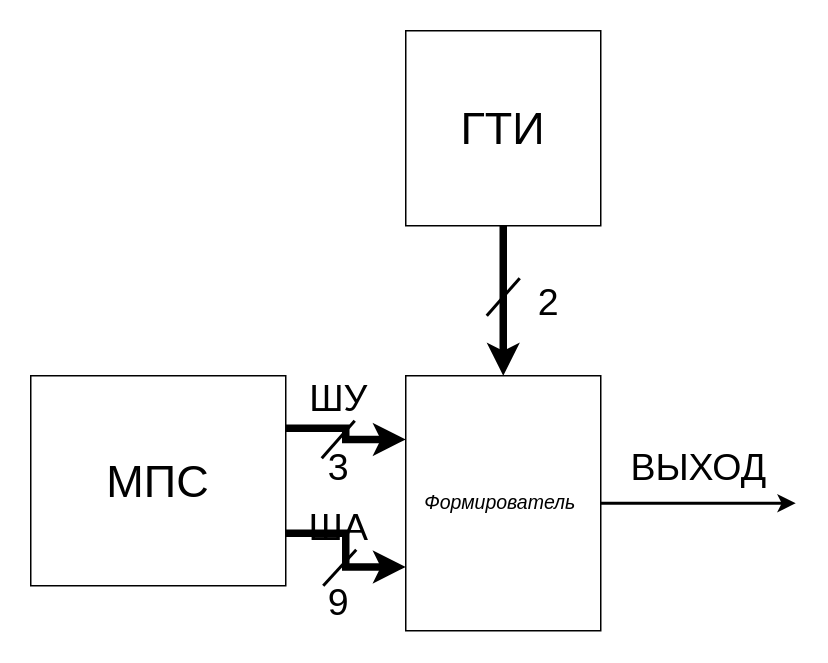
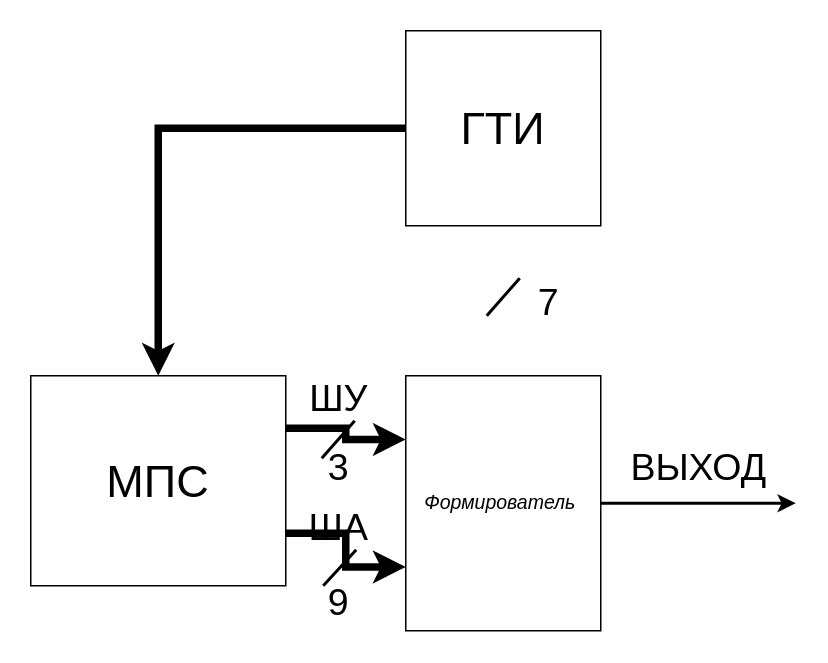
  <mxCell id="0" />
  <mxCell id="1" parent="0" />
  <mxCell id="2" style="edgeStyle=orthogonalEdgeStyle;rounded=0;orthogonalLoop=1;jettySize=auto;html=1;exitX=1;exitY=0.25;exitDx=0;exitDy=0;entryX=0;entryY=0.25;entryDx=0;entryDy=0;strokeWidth=5;" edge="1" parent="1" source="4" target="8"><mxGeometry relative="1" as="geometry" /></mxCell>
  <mxCell id="3" style="edgeStyle=orthogonalEdgeStyle;rounded=0;orthogonalLoop=1;jettySize=auto;html=1;exitX=1;exitY=0.75;exitDx=0;exitDy=0;entryX=0;entryY=0.75;entryDx=0;entryDy=0;strokeWidth=5;" edge="1" parent="1" source="4" target="8"><mxGeometry relative="1" as="geometry" /></mxCell>
  <mxCell id="4" value="&lt;font style=&quot;font-size: 30px&quot;&gt;МПС&lt;/font&gt;" style="rounded=0;whiteSpace=wrap;html=1;" vertex="1" parent="1"><mxGeometry x="20" y="250" width="170" height="140" as="geometry" /></mxCell>
- <mxCell id="5" style="edgeStyle=orthogonalEdgeStyle;rounded=0;orthogonalLoop=1;jettySize=auto;html=1;entryX=0.5;entryY=0;entryDx=0;entryDy=0;strokeWidth=5;" edge="1" parent="1" source="6" target="8"><mxGeometry relative="1" as="geometry" /></mxCell>
+ <mxCell id="5" style="edgeStyle=orthogonalEdgeStyle;rounded=0;orthogonalLoop=1;jettySize=auto;html=1;strokeWidth=5;" edge="1" parent="1" source="6" target="4"><mxGeometry relative="1" as="geometry" /></mxCell>
  <mxCell id="6" value="&lt;font style=&quot;font-size: 30px&quot;&gt;ГТИ&lt;/font&gt;" style="rounded=0;whiteSpace=wrap;html=1;" vertex="1" parent="1"><mxGeometry x="270" y="20" width="130" height="130" as="geometry" /></mxCell>
  <mxCell id="7" style="edgeStyle=orthogonalEdgeStyle;rounded=0;orthogonalLoop=1;jettySize=auto;html=1;strokeWidth=2;" edge="1" parent="1" source="8"><mxGeometry relative="1" as="geometry"><mxPoint x="530" y="335" as="targetPoint" /></mxGeometry></mxCell>
  <mxCell id="8" value="&lt;span style=&quot;line-height: 110%&quot;&gt;&lt;i&gt;&lt;font size=&quot;1&quot;&gt;&lt;span style=&quot;font-size: 13px&quot;&gt;Формирователь&amp;nbsp;&lt;/span&gt;&lt;/font&gt;&lt;/i&gt;&lt;/span&gt;" style="rounded=0;whiteSpace=wrap;html=1;" vertex="1" parent="1"><mxGeometry x="270" y="250" width="130" height="170" as="geometry" /></mxCell>
  <mxCell id="9" value="&lt;font style=&quot;font-size: 25px&quot;&gt;ШУ&lt;/font&gt;" style="text;html=1;align=center;verticalAlign=middle;resizable=0;points=[];autosize=1;" vertex="1" parent="1"><mxGeometry x="200" y="253.5" width="50" height="20" as="geometry" /></mxCell>
  <mxCell id="10" value="&lt;font style=&quot;font-size: 25px&quot;&gt;ША&lt;/font&gt;" style="text;html=1;align=center;verticalAlign=middle;resizable=0;points=[];autosize=1;" vertex="1" parent="1"><mxGeometry x="200" y="340" width="50" height="20" as="geometry" /></mxCell>
  <mxCell id="11" value="&lt;font style=&quot;font-size: 25px&quot;&gt;3&lt;/font&gt;" style="text;html=1;align=center;verticalAlign=middle;resizable=0;points=[];autosize=1;" vertex="1" parent="1"><mxGeometry x="210" y="300" width="30" height="20" as="geometry" /></mxCell>
  <mxCell id="12" value="&lt;font style=&quot;font-size: 25px&quot;&gt;9&lt;/font&gt;" style="text;html=1;align=center;verticalAlign=middle;resizable=0;points=[];autosize=1;" vertex="1" parent="1"><mxGeometry x="210" y="390" width="30" height="20" as="geometry" /></mxCell>
- <mxCell id="13" value="&lt;font style=&quot;font-size: 25px&quot;&gt;2&lt;/font&gt;" style="text;html=1;align=center;verticalAlign=middle;resizable=0;points=[];autosize=1;" vertex="1" parent="1"><mxGeometry x="350" y="190" width="30" height="20" as="geometry" /></mxCell>
+ <mxCell id="13" value="&lt;font style=&quot;font-size: 25px&quot;&gt;7&lt;/font&gt;" style="text;html=1;align=center;verticalAlign=middle;resizable=0;points=[];autosize=1;" vertex="1" parent="1"><mxGeometry x="350" y="190" width="30" height="20" as="geometry" /></mxCell>
  <mxCell id="14" value="" style="endArrow=none;html=1;strokeWidth=2;" edge="1" parent="1"><mxGeometry width="50" height="50" relative="1" as="geometry"><mxPoint x="215" y="390" as="sourcePoint" /><mxPoint x="237" y="366" as="targetPoint" /></mxGeometry></mxCell>
  <mxCell id="15" value="" style="endArrow=none;html=1;strokeWidth=2;" edge="1" parent="1"><mxGeometry width="50" height="50" relative="1" as="geometry"><mxPoint x="214" y="305" as="sourcePoint" /><mxPoint x="236" y="280" as="targetPoint" /></mxGeometry></mxCell>
  <mxCell id="16" value="" style="endArrow=none;html=1;strokeWidth=2;" edge="1" parent="1"><mxGeometry width="50" height="50" relative="1" as="geometry"><mxPoint x="324" y="210" as="sourcePoint" /><mxPoint x="346" y="185" as="targetPoint" /></mxGeometry></mxCell>
  <mxCell id="17" value="&lt;font style=&quot;font-size: 25px&quot;&gt;ВЫХОД&lt;/font&gt;" style="text;html=1;align=center;verticalAlign=middle;resizable=0;points=[];autosize=1;" vertex="1" parent="1"><mxGeometry x="410" y="300" width="110" height="20" as="geometry" /></mxCell>
